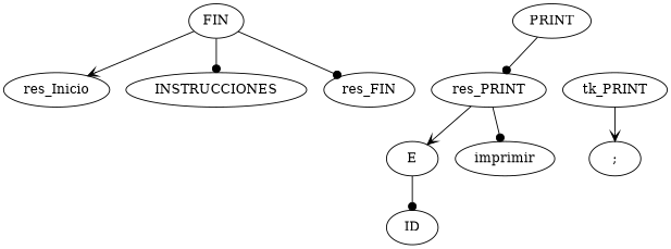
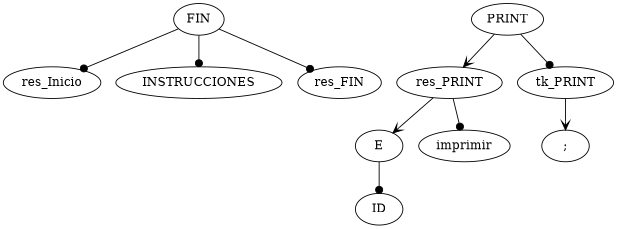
  digraph {
    edge [arrowhead=dot]
    n1 [label=FIN]
    n2 [label=res_Inicio]
    n3 [label=INSTRUCCIONES]
    n4 [label=res_FIN]
    n5 [label=PRINT]
    n6 [label=res_PRINT]
    n7 [label=tk_PRINT]
    n8 [label=E]
    n9 [label=imprimir]
    n10 [label=ID]
    n11 [label=";"]
-   n1 -> n2 [arrowhead=vee]
+   n1 -> n2
    n1 -> n3
    n1 -> n4
-   n5 -> n6
+   n5 -> n6 [arrowhead=vee]
+   n5 -> n7
    n6 -> n8 [arrowhead=vee]
    n6 -> n9
    n7 -> n11 [arrowhead=vee]
    n8 -> n10
  }
